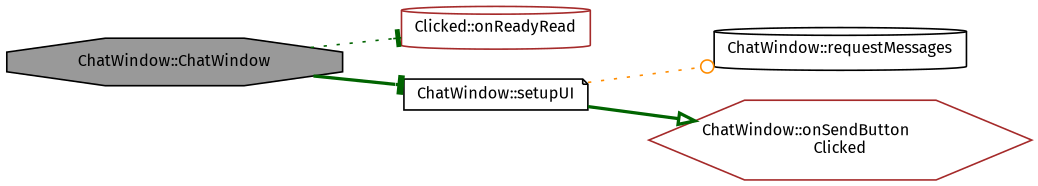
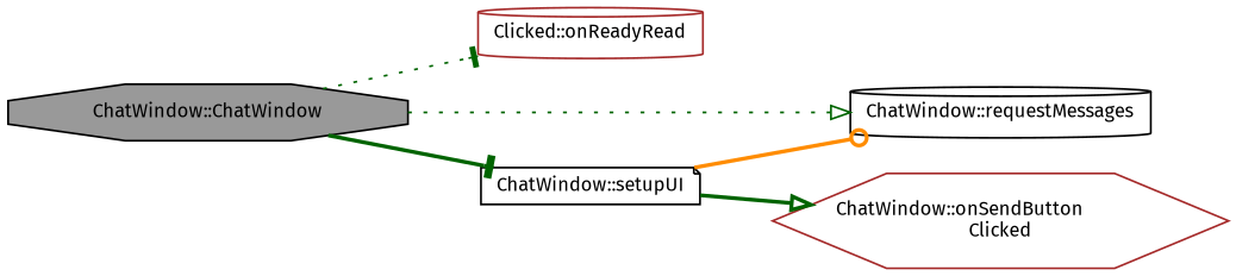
  digraph {
    fontname="Fira Sans"
    rankdir=LR
    node [color=black fillcolor=white fontname="Fira Sans" fontsize=10 shape=cylinder style=filled]
    edge [arrowhead=tee color=darkgreen fontname="Fira Sans" fontsize=10 labelfontname=Helvetica labelfontsize=10 style=dotted]
    n1 [fillcolor=grey60 fontcolor=black height=0.2 label="ChatWindow::ChatWindow" shape=octagon width=0.4]
    n2 [color=brown height=0.2 label="Clicked::onReadyRead" width=0.4]
    n3 [height=0.2 label="ChatWindow::requestMessages" width=0.4]
    n4 [height=0.2 label="ChatWindow::setupUI" shape=note width=0.4]
    n5 [color=brown height=0.2 label="ChatWindow::onSendButton\lClicked" shape=hexagon width=0.4]
    n1 -> n2
+   n1 -> n3 [arrowhead=onormal]
    n1 -> n4 [style=bold]
-   n4 -> n3 [arrowhead=odot color=darkorange]
+   n4 -> n3 [arrowhead=odot color=darkorange style=bold]
    n4 -> n5 [arrowhead=onormal style=bold]
  }
